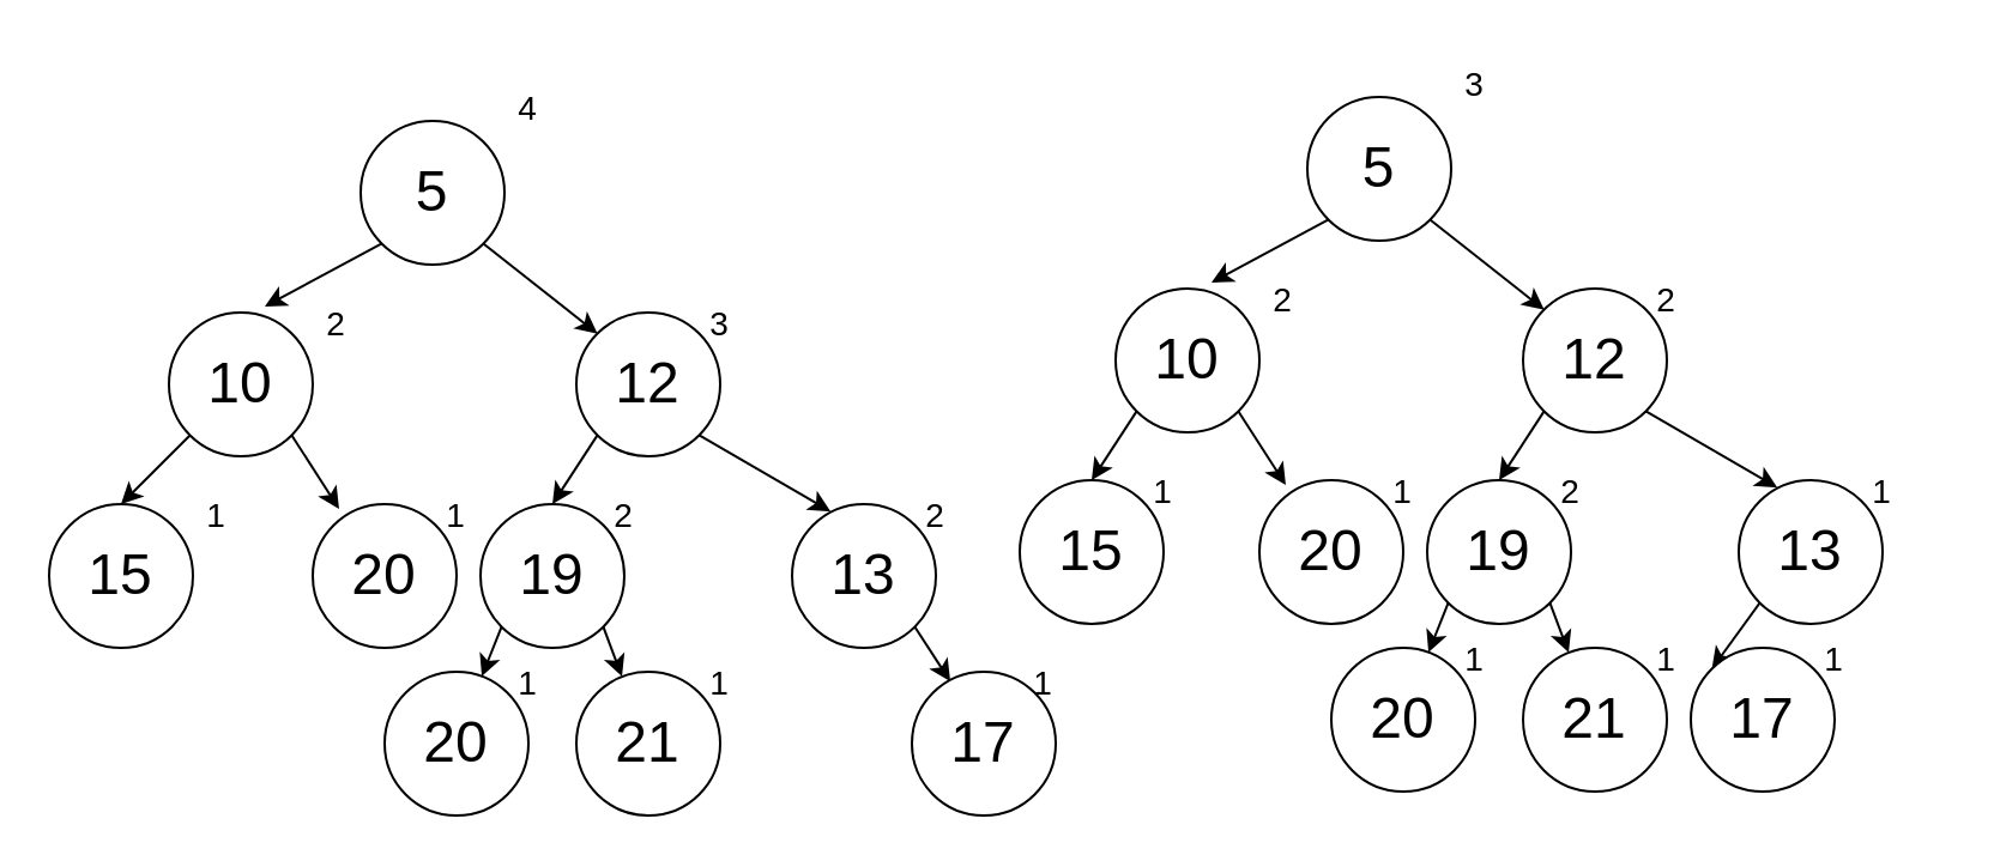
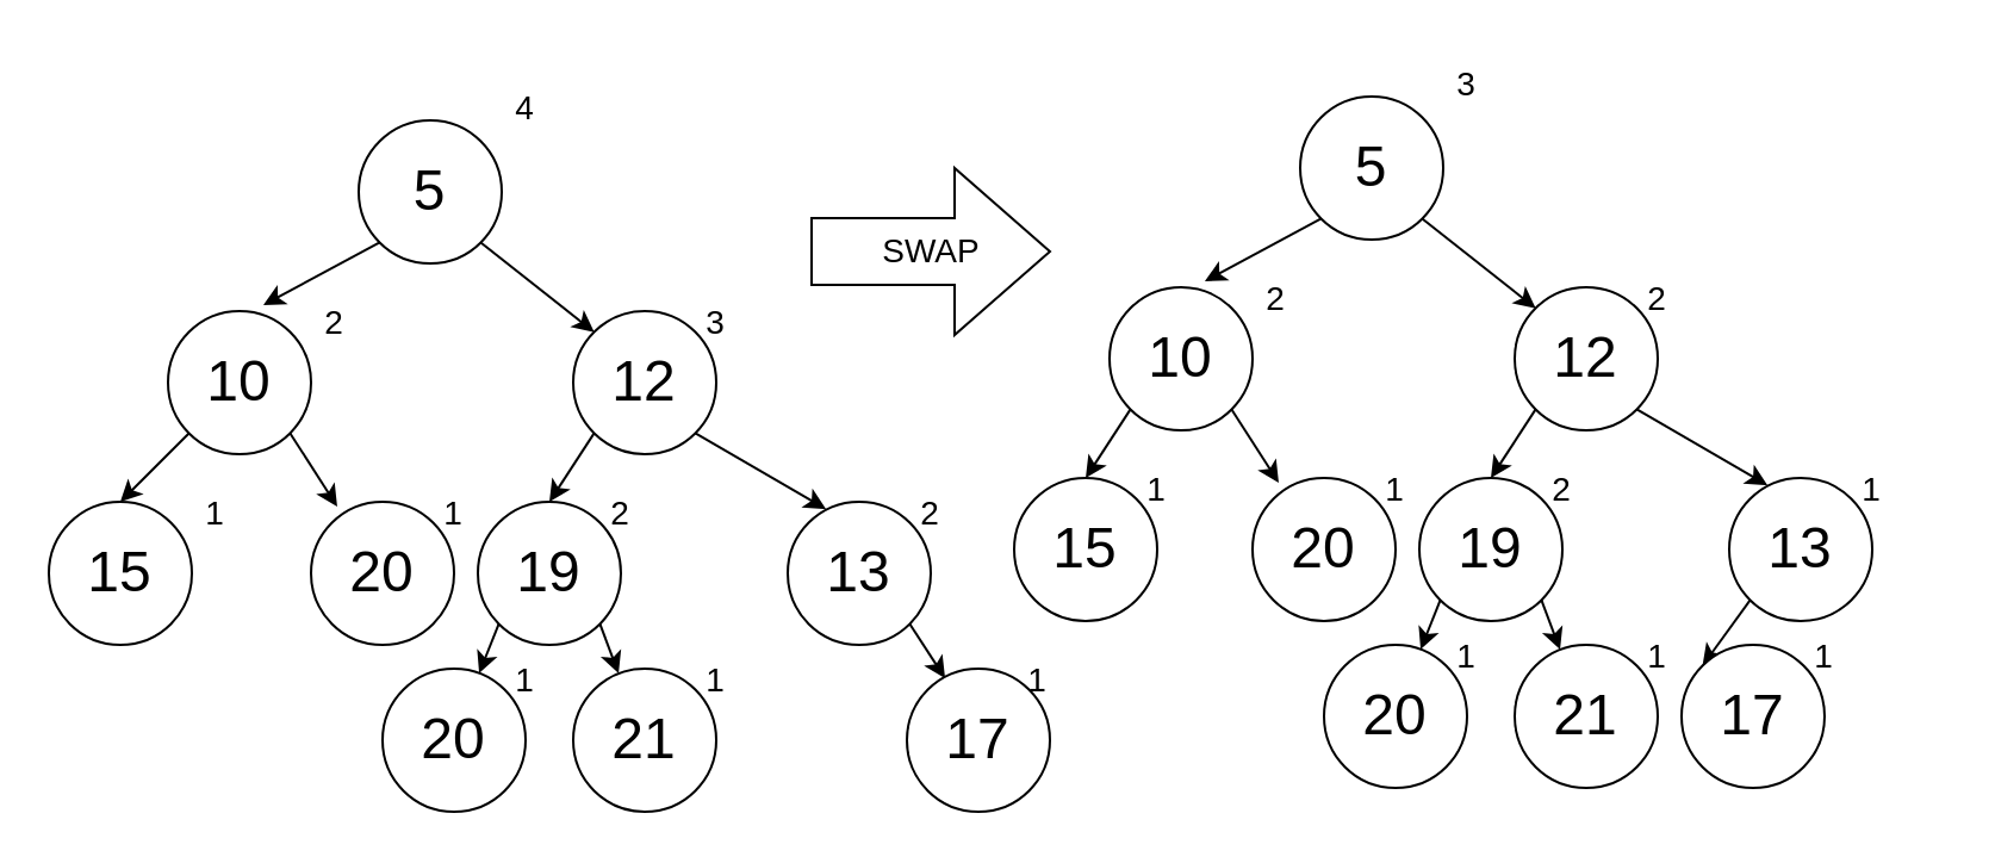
  <mxCell id="0" />
  <mxCell id="1" parent="0" />
+ <mxCell id="2" value="SWAP" style="html=1;shadow=0;dashed=0;align=center;verticalAlign=middle;shape=mxgraph.arrows2.arrow;dy=0.6;dx=40;notch=0;fontSize=14;strokeColor=#000000;fillColor=none;" parent="1" vertex="1"><mxGeometry x="340" y="70" width="100" height="70" as="geometry" /></mxCell>
  <mxCell id="3" style="edgeStyle=none;rounded=0;orthogonalLoop=1;jettySize=auto;html=1;exitX=0;exitY=1;exitDx=0;exitDy=0;entryX=0.5;entryY=0;entryDx=0;entryDy=0;fontSize=14;" parent="1" source="5" target="7" edge="1"><mxGeometry relative="1" as="geometry" /></mxCell>
  <mxCell id="4" style="edgeStyle=none;rounded=0;orthogonalLoop=1;jettySize=auto;html=1;exitX=1;exitY=1;exitDx=0;exitDy=0;entryX=0.183;entryY=0.033;entryDx=0;entryDy=0;entryPerimeter=0;fontSize=14;" parent="1" source="5" target="9" edge="1"><mxGeometry relative="1" as="geometry" /></mxCell>
  <mxCell id="5" value="&lt;font style=&quot;font-size: 24px&quot;&gt;10&lt;/font&gt;" style="ellipse;whiteSpace=wrap;html=1;aspect=fixed;" parent="1" vertex="1"><mxGeometry x="70" y="130" width="60" height="60" as="geometry" /></mxCell>
  <mxCell id="6" value="2" style="text;html=1;strokeColor=none;fillColor=none;align=center;verticalAlign=middle;whiteSpace=wrap;rounded=0;fontSize=14;" parent="1" vertex="1"><mxGeometry x="110" y="120" width="60" height="30" as="geometry" /></mxCell>
  <mxCell id="7" value="&lt;font style=&quot;font-size: 24px&quot;&gt;15&lt;/font&gt;" style="ellipse;whiteSpace=wrap;html=1;aspect=fixed;" parent="1" vertex="1"><mxGeometry x="20" y="210" width="60" height="60" as="geometry" /></mxCell>
  <mxCell id="8" value="1" style="text;html=1;strokeColor=none;fillColor=none;align=center;verticalAlign=middle;whiteSpace=wrap;rounded=0;fontSize=14;" parent="1" vertex="1"><mxGeometry x="60" y="200" width="60" height="30" as="geometry" /></mxCell>
  <mxCell id="9" value="&lt;font style=&quot;font-size: 24px&quot;&gt;20&lt;/font&gt;" style="ellipse;whiteSpace=wrap;html=1;aspect=fixed;" parent="1" vertex="1"><mxGeometry x="130" y="210" width="60" height="60" as="geometry" /></mxCell>
  <mxCell id="10" value="1" style="text;html=1;strokeColor=none;fillColor=none;align=center;verticalAlign=middle;whiteSpace=wrap;rounded=0;fontSize=14;" parent="1" vertex="1"><mxGeometry x="160" y="200" width="60" height="30" as="geometry" /></mxCell>
  <mxCell id="11" style="edgeStyle=none;rounded=0;orthogonalLoop=1;jettySize=auto;html=1;exitX=0;exitY=1;exitDx=0;exitDy=0;entryX=0;entryY=0.25;entryDx=0;entryDy=0;fontSize=14;" parent="1" source="13" target="6" edge="1"><mxGeometry relative="1" as="geometry" /></mxCell>
  <mxCell id="12" style="edgeStyle=none;rounded=0;orthogonalLoop=1;jettySize=auto;html=1;exitX=1;exitY=1;exitDx=0;exitDy=0;entryX=0;entryY=0;entryDx=0;entryDy=0;fontSize=14;" parent="1" source="13" target="17" edge="1"><mxGeometry relative="1" as="geometry" /></mxCell>
  <mxCell id="13" value="&lt;font style=&quot;font-size: 24px&quot;&gt;5&lt;/font&gt;" style="ellipse;whiteSpace=wrap;html=1;aspect=fixed;" parent="1" vertex="1"><mxGeometry x="150" y="50" width="60" height="60" as="geometry" /></mxCell>
  <mxCell id="14" value="4" style="text;html=1;strokeColor=none;fillColor=none;align=center;verticalAlign=middle;whiteSpace=wrap;rounded=0;fontSize=14;" parent="1" vertex="1"><mxGeometry x="190" y="30" width="60" height="30" as="geometry" /></mxCell>
  <mxCell id="15" style="edgeStyle=none;rounded=0;orthogonalLoop=1;jettySize=auto;html=1;exitX=0;exitY=1;exitDx=0;exitDy=0;fontSize=14;" parent="1" source="17" edge="1"><mxGeometry relative="1" as="geometry"><mxPoint x="230" y="210" as="targetPoint" /></mxGeometry></mxCell>
  <mxCell id="16" style="edgeStyle=none;rounded=0;orthogonalLoop=1;jettySize=auto;html=1;exitX=1;exitY=1;exitDx=0;exitDy=0;entryX=0.267;entryY=0.05;entryDx=0;entryDy=0;entryPerimeter=0;fontSize=14;" parent="1" source="17" target="20" edge="1"><mxGeometry relative="1" as="geometry"><mxPoint x="310.003" y="181.213" as="sourcePoint" /></mxGeometry></mxCell>
  <mxCell id="17" value="&lt;font style=&quot;font-size: 24px&quot;&gt;12&lt;/font&gt;" style="ellipse;whiteSpace=wrap;html=1;aspect=fixed;" parent="1" vertex="1"><mxGeometry x="240" y="130" width="60" height="60" as="geometry" /></mxCell>
  <mxCell id="18" value="3" style="text;html=1;strokeColor=none;fillColor=none;align=center;verticalAlign=middle;whiteSpace=wrap;rounded=0;fontSize=14;" parent="1" vertex="1"><mxGeometry x="270" y="120" width="60" height="30" as="geometry" /></mxCell>
  <mxCell id="19" style="edgeStyle=none;rounded=0;orthogonalLoop=1;jettySize=auto;html=1;exitX=1;exitY=1;exitDx=0;exitDy=0;entryX=0.267;entryY=0.067;entryDx=0;entryDy=0;entryPerimeter=0;fontSize=14;" edge="1" parent="1" source="20" target="30"><mxGeometry relative="1" as="geometry" /></mxCell>
  <mxCell id="20" value="&lt;font style=&quot;font-size: 24px&quot;&gt;13&lt;/font&gt;" style="ellipse;whiteSpace=wrap;html=1;aspect=fixed;" parent="1" vertex="1"><mxGeometry x="330" y="210" width="60" height="60" as="geometry" /></mxCell>
  <mxCell id="21" value="2" style="text;html=1;strokeColor=none;fillColor=none;align=center;verticalAlign=middle;whiteSpace=wrap;rounded=0;fontSize=14;" parent="1" vertex="1"><mxGeometry x="360" y="200" width="60" height="30" as="geometry" /></mxCell>
  <mxCell id="22" style="edgeStyle=none;rounded=0;orthogonalLoop=1;jettySize=auto;html=1;exitX=0;exitY=1;exitDx=0;exitDy=0;fontSize=14;" parent="1" source="24" target="26" edge="1"><mxGeometry relative="1" as="geometry" /></mxCell>
  <mxCell id="23" style="edgeStyle=none;rounded=0;orthogonalLoop=1;jettySize=auto;html=1;exitX=1;exitY=1;exitDx=0;exitDy=0;entryX=0.317;entryY=0.033;entryDx=0;entryDy=0;entryPerimeter=0;fontSize=14;" parent="1" source="24" target="28" edge="1"><mxGeometry relative="1" as="geometry" /></mxCell>
  <mxCell id="24" value="&lt;font style=&quot;font-size: 24px&quot;&gt;19&lt;/font&gt;" style="ellipse;whiteSpace=wrap;html=1;aspect=fixed;" parent="1" vertex="1"><mxGeometry x="200" y="210" width="60" height="60" as="geometry" /></mxCell>
  <mxCell id="25" value="2" style="text;html=1;strokeColor=none;fillColor=none;align=center;verticalAlign=middle;whiteSpace=wrap;rounded=0;fontSize=14;" parent="1" vertex="1"><mxGeometry x="230" y="200" width="60" height="30" as="geometry" /></mxCell>
  <mxCell id="26" value="&lt;font style=&quot;font-size: 24px&quot;&gt;20&lt;/font&gt;" style="ellipse;whiteSpace=wrap;html=1;aspect=fixed;" parent="1" vertex="1"><mxGeometry x="160" y="280" width="60" height="60" as="geometry" /></mxCell>
  <mxCell id="27" value="1" style="text;html=1;strokeColor=none;fillColor=none;align=center;verticalAlign=middle;whiteSpace=wrap;rounded=0;fontSize=14;" parent="1" vertex="1"><mxGeometry x="190" y="270" width="60" height="30" as="geometry" /></mxCell>
  <mxCell id="28" value="&lt;font style=&quot;font-size: 24px&quot;&gt;21&lt;/font&gt;" style="ellipse;whiteSpace=wrap;html=1;aspect=fixed;" parent="1" vertex="1"><mxGeometry x="240" y="280" width="60" height="60" as="geometry" /></mxCell>
  <mxCell id="29" value="1" style="text;html=1;strokeColor=none;fillColor=none;align=center;verticalAlign=middle;whiteSpace=wrap;rounded=0;fontSize=14;" parent="1" vertex="1"><mxGeometry x="270" y="270" width="60" height="30" as="geometry" /></mxCell>
  <mxCell id="30" value="&lt;font style=&quot;font-size: 24px&quot;&gt;17&lt;/font&gt;" style="ellipse;whiteSpace=wrap;html=1;aspect=fixed;" vertex="1" parent="1"><mxGeometry x="380" y="280" width="60" height="60" as="geometry" /></mxCell>
  <mxCell id="31" value="1" style="text;html=1;strokeColor=none;fillColor=none;align=center;verticalAlign=middle;whiteSpace=wrap;rounded=0;fontSize=14;" vertex="1" parent="1"><mxGeometry x="405" y="270" width="60" height="30" as="geometry" /></mxCell>
  <mxCell id="32" style="edgeStyle=none;rounded=0;orthogonalLoop=1;jettySize=auto;html=1;exitX=0;exitY=1;exitDx=0;exitDy=0;entryX=0.5;entryY=0;entryDx=0;entryDy=0;fontSize=14;" edge="1" parent="1" source="34" target="36"><mxGeometry relative="1" as="geometry" /></mxCell>
  <mxCell id="33" style="edgeStyle=none;rounded=0;orthogonalLoop=1;jettySize=auto;html=1;exitX=1;exitY=1;exitDx=0;exitDy=0;entryX=0.183;entryY=0.033;entryDx=0;entryDy=0;entryPerimeter=0;fontSize=14;" edge="1" parent="1" source="34" target="38"><mxGeometry relative="1" as="geometry" /></mxCell>
  <mxCell id="34" value="&lt;font style=&quot;font-size: 24px&quot;&gt;10&lt;/font&gt;" style="ellipse;whiteSpace=wrap;html=1;aspect=fixed;" vertex="1" parent="1"><mxGeometry x="465" y="120" width="60" height="60" as="geometry" /></mxCell>
  <mxCell id="35" value="2" style="text;html=1;strokeColor=none;fillColor=none;align=center;verticalAlign=middle;whiteSpace=wrap;rounded=0;fontSize=14;" vertex="1" parent="1"><mxGeometry x="505" y="110" width="60" height="30" as="geometry" /></mxCell>
  <mxCell id="36" value="&lt;font style=&quot;font-size: 24px&quot;&gt;15&lt;/font&gt;" style="ellipse;whiteSpace=wrap;html=1;aspect=fixed;" vertex="1" parent="1"><mxGeometry x="425" y="200" width="60" height="60" as="geometry" /></mxCell>
  <mxCell id="37" value="1" style="text;html=1;strokeColor=none;fillColor=none;align=center;verticalAlign=middle;whiteSpace=wrap;rounded=0;fontSize=14;" vertex="1" parent="1"><mxGeometry x="455" y="190" width="60" height="30" as="geometry" /></mxCell>
  <mxCell id="38" value="&lt;font style=&quot;font-size: 24px&quot;&gt;20&lt;/font&gt;" style="ellipse;whiteSpace=wrap;html=1;aspect=fixed;" vertex="1" parent="1"><mxGeometry x="525" y="200" width="60" height="60" as="geometry" /></mxCell>
  <mxCell id="39" value="1" style="text;html=1;strokeColor=none;fillColor=none;align=center;verticalAlign=middle;whiteSpace=wrap;rounded=0;fontSize=14;" vertex="1" parent="1"><mxGeometry x="555" y="190" width="60" height="30" as="geometry" /></mxCell>
  <mxCell id="40" style="edgeStyle=none;rounded=0;orthogonalLoop=1;jettySize=auto;html=1;exitX=0;exitY=1;exitDx=0;exitDy=0;entryX=0;entryY=0.25;entryDx=0;entryDy=0;fontSize=14;" edge="1" parent="1" source="42" target="35"><mxGeometry relative="1" as="geometry" /></mxCell>
  <mxCell id="41" style="edgeStyle=none;rounded=0;orthogonalLoop=1;jettySize=auto;html=1;exitX=1;exitY=1;exitDx=0;exitDy=0;entryX=0;entryY=0;entryDx=0;entryDy=0;fontSize=14;" edge="1" parent="1" source="42" target="46"><mxGeometry relative="1" as="geometry" /></mxCell>
  <mxCell id="42" value="&lt;font style=&quot;font-size: 24px&quot;&gt;5&lt;/font&gt;" style="ellipse;whiteSpace=wrap;html=1;aspect=fixed;" vertex="1" parent="1"><mxGeometry x="545" y="40" width="60" height="60" as="geometry" /></mxCell>
  <mxCell id="43" value="3" style="text;html=1;strokeColor=none;fillColor=none;align=center;verticalAlign=middle;whiteSpace=wrap;rounded=0;fontSize=14;" vertex="1" parent="1"><mxGeometry x="585" y="20" width="60" height="30" as="geometry" /></mxCell>
  <mxCell id="44" style="edgeStyle=none;rounded=0;orthogonalLoop=1;jettySize=auto;html=1;exitX=0;exitY=1;exitDx=0;exitDy=0;fontSize=14;" edge="1" parent="1" source="46"><mxGeometry relative="1" as="geometry"><mxPoint x="625" y="200" as="targetPoint" /></mxGeometry></mxCell>
  <mxCell id="45" style="edgeStyle=none;rounded=0;orthogonalLoop=1;jettySize=auto;html=1;exitX=1;exitY=1;exitDx=0;exitDy=0;entryX=0.267;entryY=0.05;entryDx=0;entryDy=0;entryPerimeter=0;fontSize=14;" edge="1" parent="1" source="46" target="49"><mxGeometry relative="1" as="geometry"><mxPoint x="705.003" y="171.213" as="sourcePoint" /></mxGeometry></mxCell>
  <mxCell id="46" value="&lt;font style=&quot;font-size: 24px&quot;&gt;12&lt;/font&gt;" style="ellipse;whiteSpace=wrap;html=1;aspect=fixed;" vertex="1" parent="1"><mxGeometry x="635" y="120" width="60" height="60" as="geometry" /></mxCell>
  <mxCell id="47" value="2" style="text;html=1;strokeColor=none;fillColor=none;align=center;verticalAlign=middle;whiteSpace=wrap;rounded=0;fontSize=14;" vertex="1" parent="1"><mxGeometry x="665" y="110" width="60" height="30" as="geometry" /></mxCell>
  <mxCell id="48" style="edgeStyle=none;rounded=0;orthogonalLoop=1;jettySize=auto;html=1;exitX=0;exitY=1;exitDx=0;exitDy=0;entryX=0;entryY=0;entryDx=0;entryDy=0;fontSize=14;" edge="1" parent="1" source="49" target="59"><mxGeometry relative="1" as="geometry" /></mxCell>
  <mxCell id="49" value="&lt;font style=&quot;font-size: 24px&quot;&gt;13&lt;/font&gt;" style="ellipse;whiteSpace=wrap;html=1;aspect=fixed;" vertex="1" parent="1"><mxGeometry x="725" y="200" width="60" height="60" as="geometry" /></mxCell>
  <mxCell id="50" value="1" style="text;html=1;strokeColor=none;fillColor=none;align=center;verticalAlign=middle;whiteSpace=wrap;rounded=0;fontSize=14;" vertex="1" parent="1"><mxGeometry x="755" y="190" width="60" height="30" as="geometry" /></mxCell>
  <mxCell id="51" style="edgeStyle=none;rounded=0;orthogonalLoop=1;jettySize=auto;html=1;exitX=0;exitY=1;exitDx=0;exitDy=0;fontSize=14;" edge="1" parent="1" source="53" target="55"><mxGeometry relative="1" as="geometry" /></mxCell>
  <mxCell id="52" style="edgeStyle=none;rounded=0;orthogonalLoop=1;jettySize=auto;html=1;exitX=1;exitY=1;exitDx=0;exitDy=0;entryX=0.317;entryY=0.033;entryDx=0;entryDy=0;entryPerimeter=0;fontSize=14;" edge="1" parent="1" source="53" target="57"><mxGeometry relative="1" as="geometry" /></mxCell>
  <mxCell id="53" value="&lt;font style=&quot;font-size: 24px&quot;&gt;19&lt;/font&gt;" style="ellipse;whiteSpace=wrap;html=1;aspect=fixed;" vertex="1" parent="1"><mxGeometry x="595" y="200" width="60" height="60" as="geometry" /></mxCell>
  <mxCell id="54" value="2" style="text;html=1;strokeColor=none;fillColor=none;align=center;verticalAlign=middle;whiteSpace=wrap;rounded=0;fontSize=14;" vertex="1" parent="1"><mxGeometry x="625" y="190" width="60" height="30" as="geometry" /></mxCell>
  <mxCell id="55" value="&lt;font style=&quot;font-size: 24px&quot;&gt;20&lt;/font&gt;" style="ellipse;whiteSpace=wrap;html=1;aspect=fixed;" vertex="1" parent="1"><mxGeometry x="555" y="270" width="60" height="60" as="geometry" /></mxCell>
  <mxCell id="56" value="1" style="text;html=1;strokeColor=none;fillColor=none;align=center;verticalAlign=middle;whiteSpace=wrap;rounded=0;fontSize=14;" vertex="1" parent="1"><mxGeometry x="585" y="260" width="60" height="30" as="geometry" /></mxCell>
  <mxCell id="57" value="&lt;font style=&quot;font-size: 24px&quot;&gt;21&lt;/font&gt;" style="ellipse;whiteSpace=wrap;html=1;aspect=fixed;" vertex="1" parent="1"><mxGeometry x="635" y="270" width="60" height="60" as="geometry" /></mxCell>
  <mxCell id="58" value="1" style="text;html=1;strokeColor=none;fillColor=none;align=center;verticalAlign=middle;whiteSpace=wrap;rounded=0;fontSize=14;" vertex="1" parent="1"><mxGeometry x="665" y="260" width="60" height="30" as="geometry" /></mxCell>
  <mxCell id="59" value="&lt;font style=&quot;font-size: 24px&quot;&gt;17&lt;/font&gt;" style="ellipse;whiteSpace=wrap;html=1;aspect=fixed;" vertex="1" parent="1"><mxGeometry x="705" y="270" width="60" height="60" as="geometry" /></mxCell>
  <mxCell id="60" value="1" style="text;html=1;strokeColor=none;fillColor=none;align=center;verticalAlign=middle;whiteSpace=wrap;rounded=0;fontSize=14;" vertex="1" parent="1"><mxGeometry x="735" y="260" width="60" height="30" as="geometry" /></mxCell>
